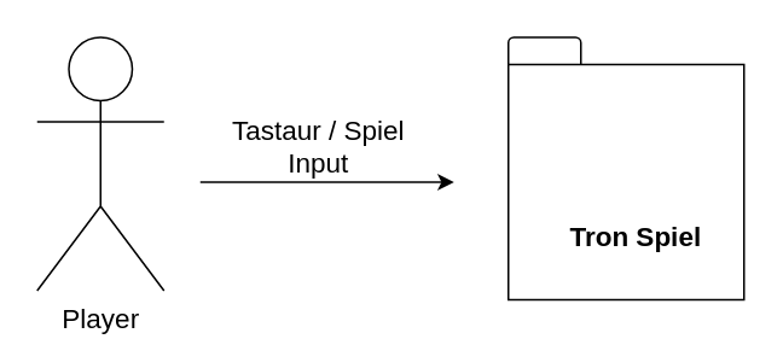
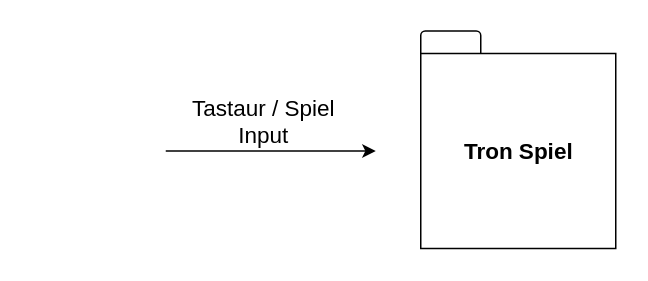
  <mxCell id="0" />
  <mxCell id="1" parent="0" />
- <mxCell id="2" value="Player" style="shape=umlActor;verticalLabelPosition=bottom;verticalAlign=top;html=1;outlineConnect=0;fontSize=15;" vertex="1" parent="1"><mxGeometry x="20" y="20" width="70" height="140" as="geometry" /></mxCell>
  <mxCell id="3" value="" style="endArrow=classic;html=1;rounded=0;" edge="1" parent="1"><mxGeometry width="50" height="50" relative="1" as="geometry"><mxPoint x="110" y="100" as="sourcePoint" /><mxPoint x="250" y="100" as="targetPoint" /><Array as="points" /></mxGeometry></mxCell>
  <mxCell id="4" value="&lt;font style=&quot;font-size: 15px;&quot;&gt;Tastaur / Spiel&lt;br style=&quot;&quot;&gt;Input&lt;/font&gt;" style="text;html=1;align=center;verticalAlign=middle;resizable=0;points=[];autosize=1;strokeColor=none;fillColor=none;" vertex="1" parent="1"><mxGeometry x="115" y="55" width="120" height="50" as="geometry" /></mxCell>
  <mxCell id="5" value="" style="rounded=1;whiteSpace=wrap;html=1;fontSize=13;" vertex="1" parent="1"><mxGeometry x="280" y="20" width="40" height="20" as="geometry" /></mxCell>
  <mxCell id="6" value="" style="whiteSpace=wrap;html=1;aspect=fixed;fontSize=13;" vertex="1" parent="1"><mxGeometry x="280" y="35" width="130" height="130" as="geometry" /></mxCell>
- <mxCell id="7" value="&lt;b&gt;&lt;font style=&quot;font-size: 15px;&quot;&gt;Tron Spiel&lt;/font&gt;&lt;/b&gt;" style="text;html=1;align=center;verticalAlign=middle;resizable=0;points=[];autosize=1;strokeColor=none;fillColor=none;fontSize=13;" vertex="1" parent="1"><mxGeometry x="305" y="115" width="90" height="30" as="geometry" /></mxCell>
+ <mxCell id="7" value="&lt;b&gt;&lt;font style=&quot;font-size: 15px;&quot;&gt;Tron Spiel&lt;/font&gt;&lt;/b&gt;" style="text;html=1;align=center;verticalAlign=middle;resizable=0;points=[];autosize=1;strokeColor=none;fillColor=none;fontSize=13;" vertex="1" parent="1"><mxGeometry x="300" y="85" width="90" height="30" as="geometry" /></mxCell>
